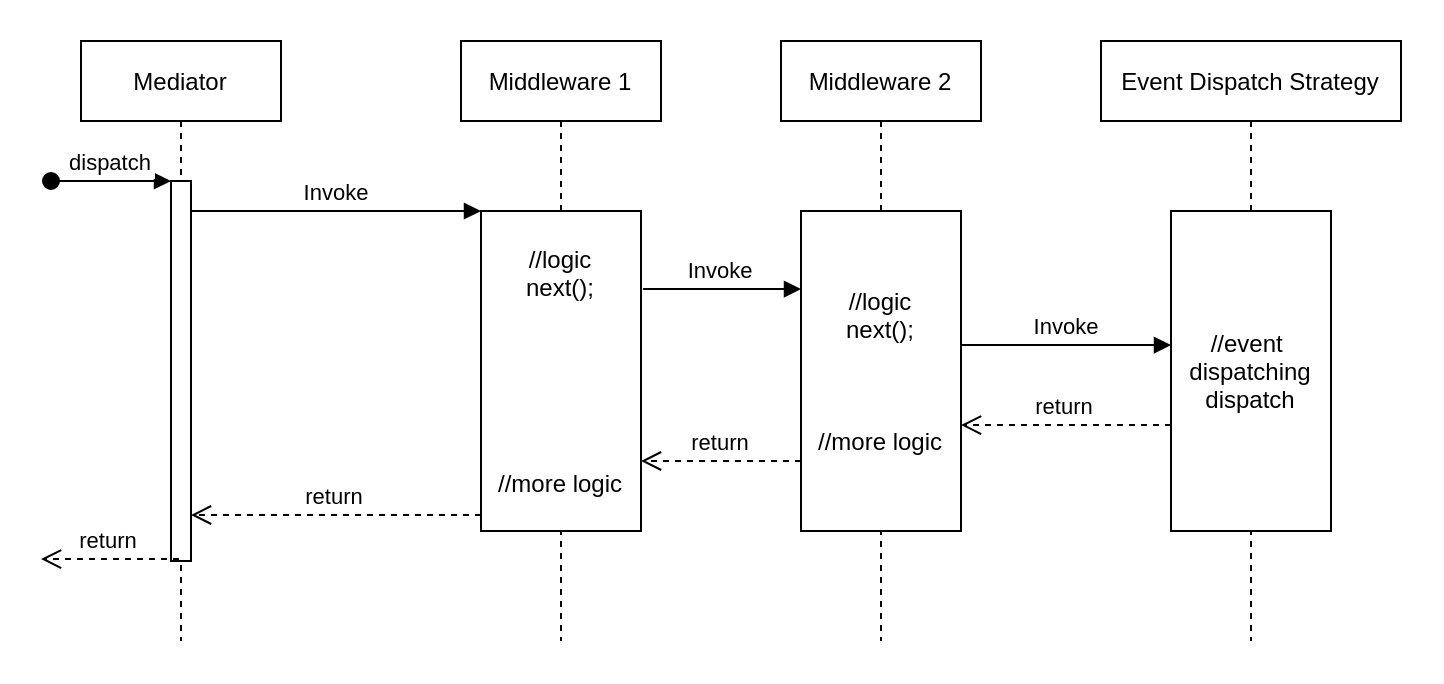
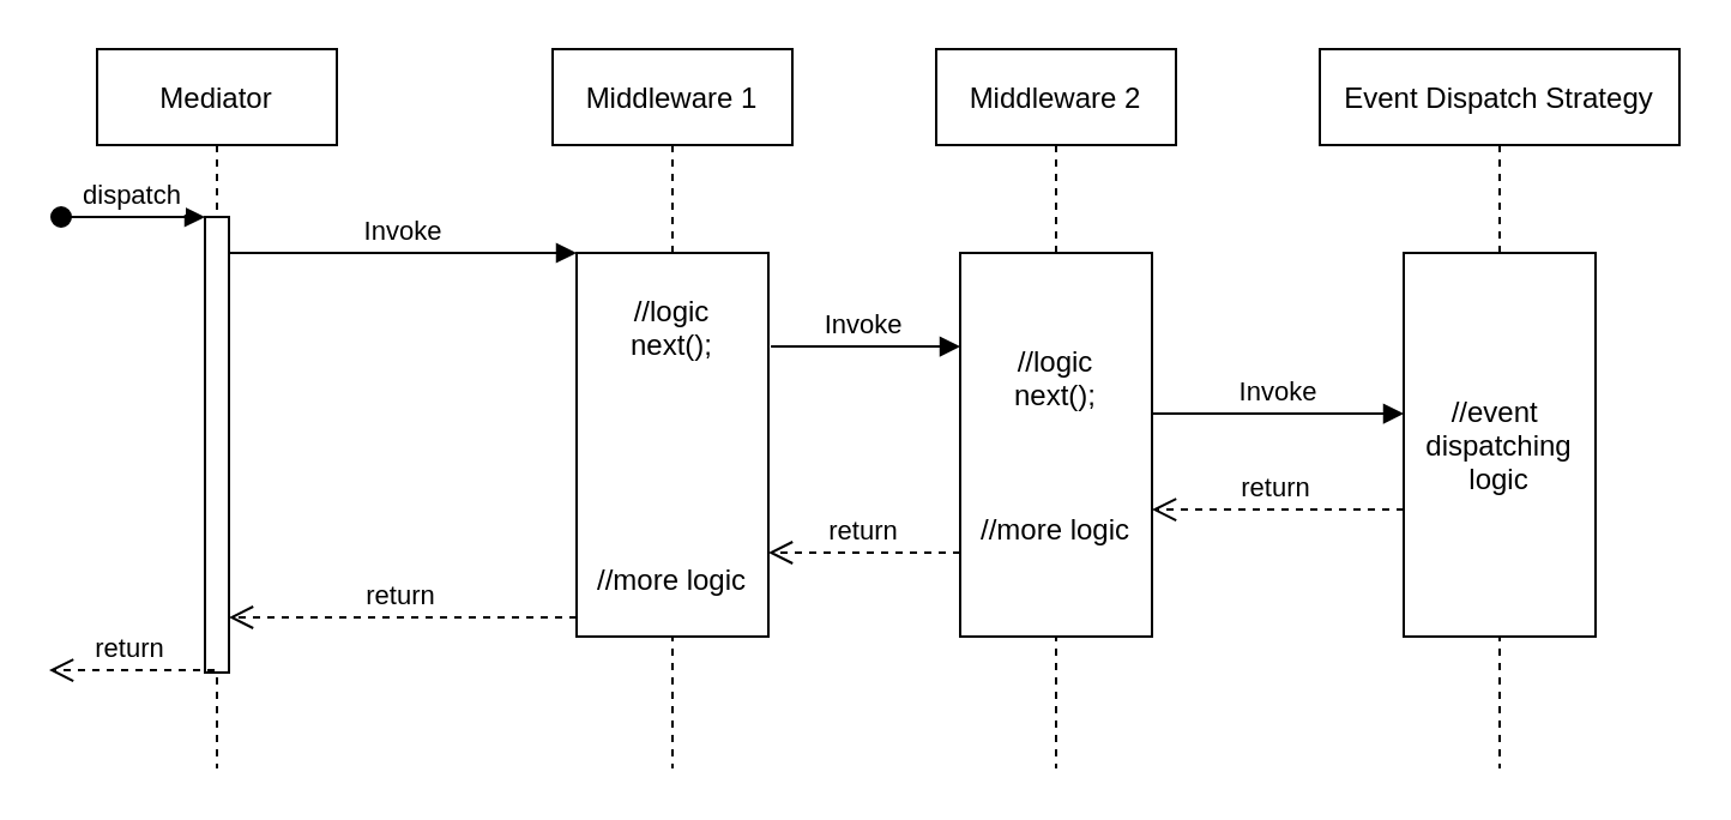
  <mxCell id="0" />
  <mxCell id="1" parent="0" />
  <mxCell id="2" value="Mediator" style="shape=umlLifeline;perimeter=lifelinePerimeter;container=1;collapsible=0;recursiveResize=0;rounded=0;shadow=0;strokeWidth=1;" parent="1" vertex="1"><mxGeometry x="40" y="20" width="100" height="300" as="geometry" /></mxCell>
  <mxCell id="3" value="" style="points=[];perimeter=orthogonalPerimeter;rounded=0;shadow=0;strokeWidth=1;" parent="2" vertex="1"><mxGeometry x="45" y="70" width="10" height="190" as="geometry" /></mxCell>
  <mxCell id="4" value="dispatch" style="verticalAlign=bottom;startArrow=oval;endArrow=block;startSize=8;shadow=0;strokeWidth=1;" parent="2" target="3" edge="1"><mxGeometry relative="1" as="geometry"><mxPoint x="-15" y="70" as="sourcePoint" /></mxGeometry></mxCell>
  <mxCell id="5" value="Middleware 1" style="shape=umlLifeline;perimeter=lifelinePerimeter;container=1;collapsible=0;recursiveResize=0;rounded=0;shadow=0;strokeWidth=1;" parent="1" vertex="1"><mxGeometry x="230" y="20" width="100" height="300" as="geometry" /></mxCell>
  <mxCell id="6" value="return" style="verticalAlign=bottom;endArrow=open;dashed=1;endSize=8;exitX=0;exitY=0.95;shadow=0;strokeWidth=1;" parent="1" source="8" target="3" edge="1"><mxGeometry relative="1" as="geometry"><mxPoint x="195" y="176" as="targetPoint" /></mxGeometry></mxCell>
  <mxCell id="7" value="Invoke" style="verticalAlign=bottom;endArrow=block;entryX=0;entryY=0;shadow=0;strokeWidth=1;" parent="1" source="3" target="8" edge="1"><mxGeometry relative="1" as="geometry"><mxPoint x="195" y="100" as="sourcePoint" /></mxGeometry></mxCell>
  <mxCell id="8" value="//logic&#10;next();&#10;&#10;&#10;&#10;&#10;&#10;&#10;//more logic" style="points=[];perimeter=orthogonalPerimeter;rounded=0;shadow=0;strokeWidth=1;" parent="1" vertex="1"><mxGeometry x="240" y="105" width="80" height="160" as="geometry" /></mxCell>
  <mxCell id="9" value="return" style="verticalAlign=bottom;endArrow=open;dashed=1;endSize=8;exitX=0.4;exitY=0.995;shadow=0;strokeWidth=1;exitDx=0;exitDy=0;exitPerimeter=0;" parent="1" source="3" edge="1"><mxGeometry relative="1" as="geometry"><mxPoint x="20" y="279" as="targetPoint" /><mxPoint x="75" y="260" as="sourcePoint" /></mxGeometry></mxCell>
  <mxCell id="10" value="Middleware 2" style="shape=umlLifeline;perimeter=lifelinePerimeter;container=1;collapsible=0;recursiveResize=0;rounded=0;shadow=0;strokeWidth=1;" parent="1" vertex="1"><mxGeometry x="390" y="20" width="100" height="300" as="geometry" /></mxCell>
  <mxCell id="11" value="//logic&#10;next();&#10;&#10;&#10;&#10;//more logic" style="points=[];perimeter=orthogonalPerimeter;rounded=0;shadow=0;strokeWidth=1;" parent="1" vertex="1"><mxGeometry x="400" y="105" width="80" height="160" as="geometry" /></mxCell>
  <mxCell id="12" value="Invoke" style="verticalAlign=bottom;endArrow=block;shadow=0;strokeWidth=1;exitX=1.013;exitY=0.244;exitDx=0;exitDy=0;exitPerimeter=0;" parent="1" source="8" target="11" edge="1"><mxGeometry relative="1" as="geometry"><mxPoint x="500" y="150" as="sourcePoint" /><mxPoint x="645" y="150" as="targetPoint" /></mxGeometry></mxCell>
  <mxCell id="13" value="Event Dispatch Strategy" style="shape=umlLifeline;perimeter=lifelinePerimeter;container=1;collapsible=0;recursiveResize=0;rounded=0;shadow=0;strokeWidth=1;" parent="1" vertex="1"><mxGeometry x="550" y="20" width="150" height="300" as="geometry" /></mxCell>
- <mxCell id="14" value="//event &#10;dispatching&#10;dispatch" style="points=[];perimeter=orthogonalPerimeter;rounded=0;shadow=0;strokeWidth=1;" parent="1" vertex="1"><mxGeometry x="585" y="105" width="80" height="160" as="geometry" /></mxCell>
+ <mxCell id="14" value="//event &#10;dispatching&#10;logic" style="points=[];perimeter=orthogonalPerimeter;rounded=0;shadow=0;strokeWidth=1;" parent="1" vertex="1"><mxGeometry x="585" y="105" width="80" height="160" as="geometry" /></mxCell>
  <mxCell id="15" value="Invoke" style="verticalAlign=bottom;endArrow=block;shadow=0;strokeWidth=1;exitX=1;exitY=0.419;exitDx=0;exitDy=0;exitPerimeter=0;" parent="1" source="11" target="14" edge="1"><mxGeometry relative="1" as="geometry"><mxPoint x="332" y="162.04" as="sourcePoint" /><mxPoint x="410" y="162.04" as="targetPoint" /></mxGeometry></mxCell>
  <mxCell id="16" value="return" style="verticalAlign=bottom;endArrow=open;dashed=1;endSize=8;shadow=0;strokeWidth=1;entryX=1;entryY=0.669;entryDx=0;entryDy=0;entryPerimeter=0;" parent="1" source="14" target="11" edge="1"><mxGeometry relative="1" as="geometry"><mxPoint x="450" y="400" as="targetPoint" /><mxPoint x="595" y="400" as="sourcePoint" /></mxGeometry></mxCell>
  <mxCell id="17" value="return" style="verticalAlign=bottom;endArrow=open;dashed=1;endSize=8;shadow=0;strokeWidth=1;entryX=1;entryY=0.669;entryDx=0;entryDy=0;entryPerimeter=0;" parent="1" edge="1"><mxGeometry relative="1" as="geometry"><mxPoint x="320" y="230" as="targetPoint" /><mxPoint x="400" y="230" as="sourcePoint" /></mxGeometry></mxCell>
